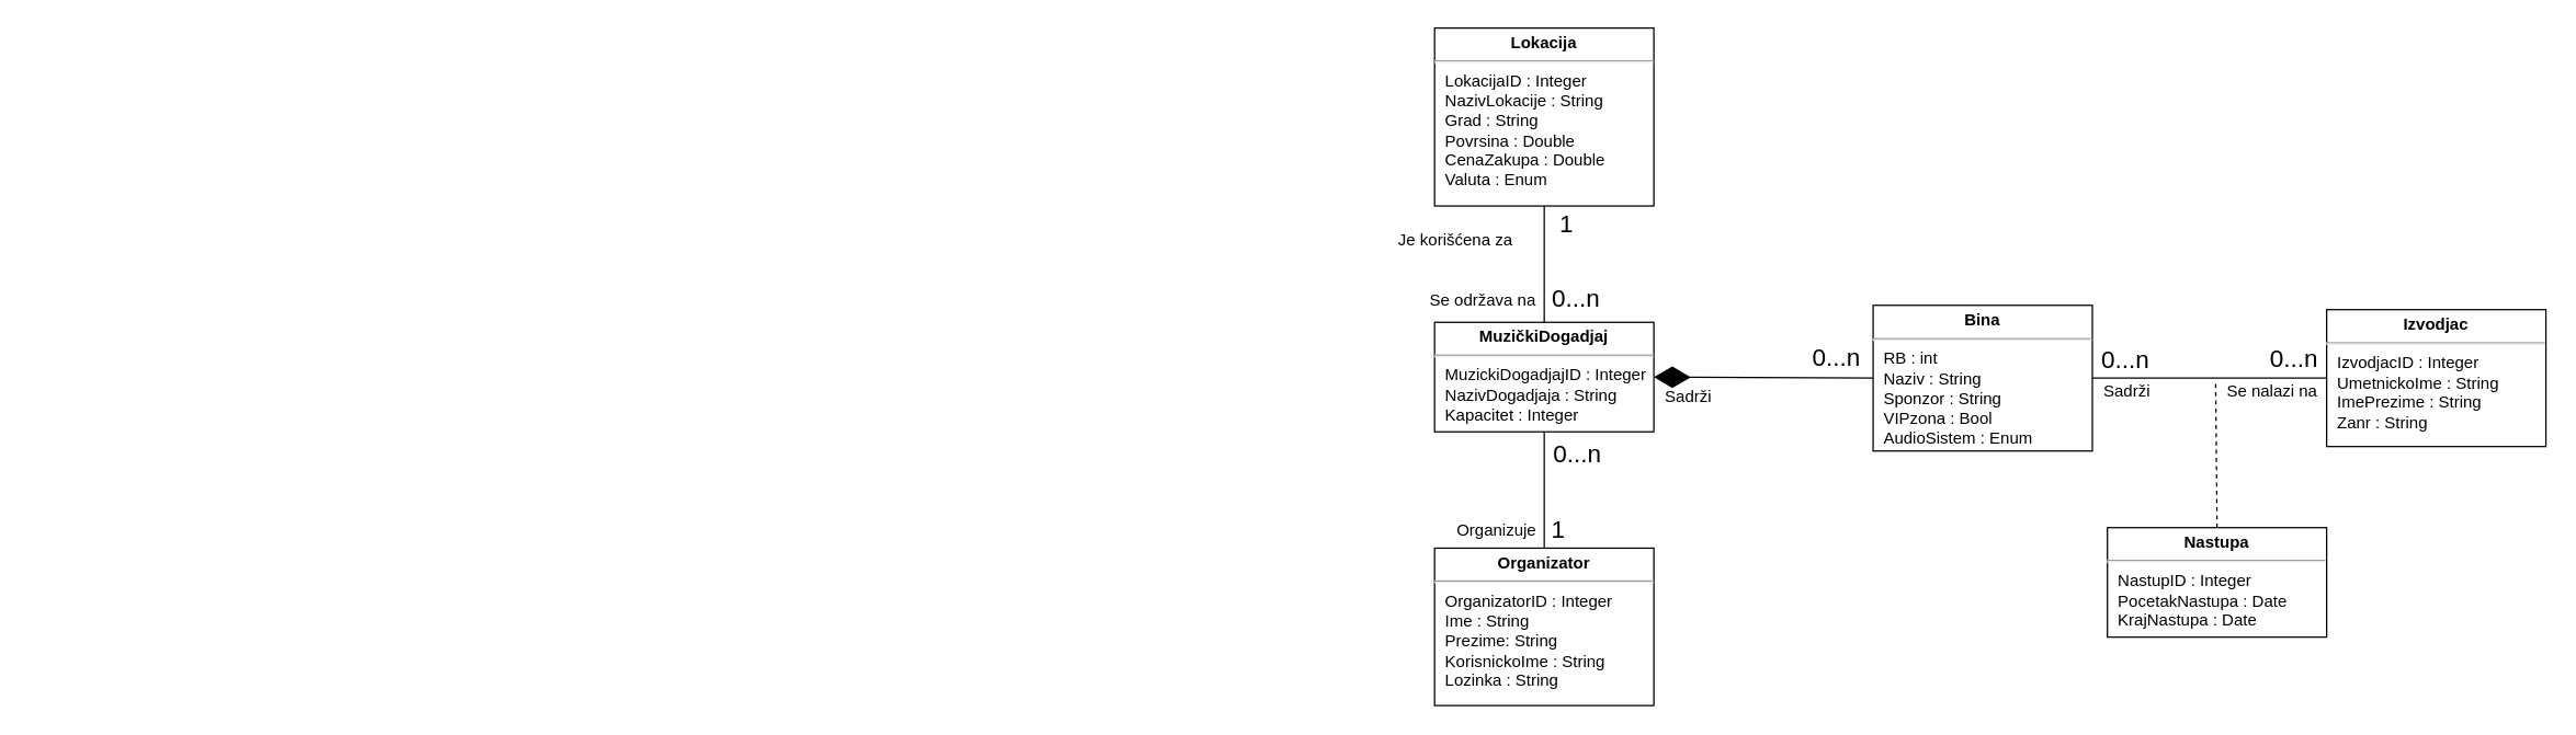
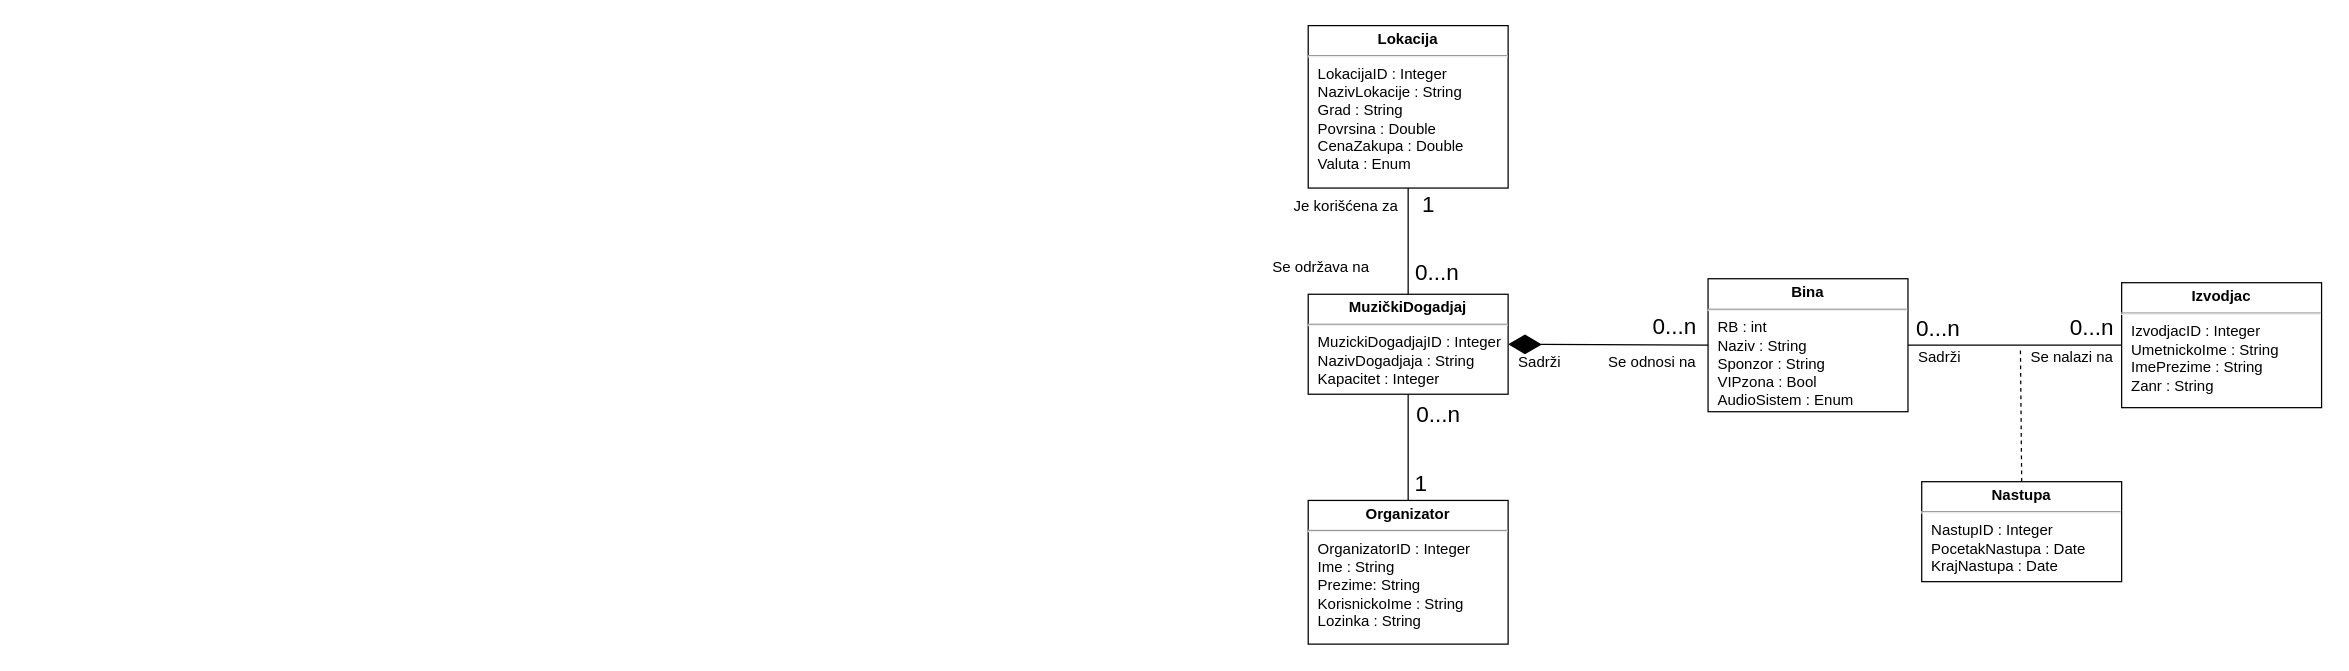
  <mxCell id="0" />
  <mxCell id="1" parent="0" />
  <mxCell id="2" value="&lt;p style=&quot;margin: 4px 0px 0px ; text-align: center&quot;&gt;&lt;b&gt;Organizator&lt;/b&gt;&lt;/p&gt;&lt;hr&gt;&lt;p style=&quot;margin: 0px ; margin-left: 8px&quot;&gt;OrganizatorID : Integer&lt;br&gt;Ime : String&lt;/p&gt;&lt;p style=&quot;margin: 0px ; margin-left: 8px&quot;&gt;Prezime&lt;span&gt;: String&lt;/span&gt;&lt;/p&gt;&lt;p style=&quot;margin: 0px ; margin-left: 8px&quot;&gt;KorisnickoIme : String&lt;/p&gt;&lt;p style=&quot;margin: 0px ; margin-left: 8px&quot;&gt;Lozinka : String&lt;/p&gt;" style="verticalAlign=top;align=left;overflow=fill;fontSize=12;fontFamily=Helvetica;html=1;" vertex="1" parent="1"><mxGeometry x="1046" y="400" width="160" height="115" as="geometry" /></mxCell>
  <mxCell id="3" value="&lt;p style=&quot;margin: 4px 0px 0px ; text-align: center&quot;&gt;&lt;b&gt;MuzičkiDogadjaj&lt;/b&gt;&lt;/p&gt;&lt;hr&gt;&lt;p style=&quot;margin: 0px ; margin-left: 8px&quot;&gt;MuzickiDogadjajID : Integer&lt;/p&gt;&lt;p style=&quot;margin: 0px ; margin-left: 8px&quot;&gt;NazivDogadjaja : String&lt;/p&gt;&lt;p style=&quot;margin: 0px ; margin-left: 8px&quot;&gt;Kapacitet : Integer&lt;/p&gt;" style="verticalAlign=top;align=left;overflow=fill;fontSize=12;fontFamily=Helvetica;html=1;" vertex="1" parent="1"><mxGeometry x="1046" y="235" width="160" height="80" as="geometry" /></mxCell>
  <mxCell id="4" value="&lt;p style=&quot;margin: 4px 0px 0px ; text-align: center&quot;&gt;&lt;b&gt;Bina&lt;/b&gt;&lt;/p&gt;&lt;hr&gt;&lt;p style=&quot;margin: 0px ; margin-left: 8px&quot;&gt;RB : int&lt;/p&gt;&lt;p style=&quot;margin: 0px ; margin-left: 8px&quot;&gt;Naziv : String&lt;br&gt;&lt;font style=&quot;font-size: 12px&quot;&gt;Sponzor&amp;nbsp;: String&lt;/font&gt;&lt;/p&gt;&lt;p style=&quot;margin: 0px 0px 0px 8px&quot;&gt;&lt;font style=&quot;font-size: 12px&quot;&gt;VIPzona : Bool&lt;/font&gt;&lt;/p&gt;&lt;p style=&quot;margin: 0px 0px 0px 8px&quot;&gt;&lt;font style=&quot;font-size: 12px&quot;&gt;AudioSistem : Enum&lt;/font&gt;&lt;/p&gt;&lt;p style=&quot;margin: 0px 0px 0px 8px&quot;&gt;&lt;br&gt;&lt;/p&gt;" style="verticalAlign=top;align=left;overflow=fill;fontSize=12;fontFamily=Helvetica;html=1;" vertex="1" parent="1"><mxGeometry x="1366" y="222.57" width="160" height="106.43" as="geometry" /></mxCell>
  <mxCell id="5" value="&lt;p style=&quot;margin: 4px 0px 0px ; text-align: center&quot;&gt;&lt;b&gt;Lokacija&lt;/b&gt;&lt;/p&gt;&lt;hr&gt;&lt;p style=&quot;margin: 0px ; margin-left: 8px&quot;&gt;LokacijaID : Integer&lt;/p&gt;&lt;p style=&quot;margin: 0px ; margin-left: 8px&quot;&gt;NazivLokacije : String&lt;br&gt;Grad : String&lt;/p&gt;&lt;p style=&quot;margin: 0px ; margin-left: 8px&quot;&gt;Povrsina : Double&lt;/p&gt;&lt;p style=&quot;margin: 0px ; margin-left: 8px&quot;&gt;CenaZakupa : Double&lt;br&gt;Valuta : Enum&lt;/p&gt;&lt;p style=&quot;margin: 0px ; margin-left: 8px&quot;&gt;&lt;br&gt;&lt;/p&gt;" style="verticalAlign=top;align=left;overflow=fill;fontSize=12;fontFamily=Helvetica;html=1;" vertex="1" parent="1"><mxGeometry x="1046" y="20" width="160" height="130" as="geometry" /></mxCell>
  <mxCell id="6" value="" style="endArrow=none;html=1;entryX=0.5;entryY=1;entryDx=0;entryDy=0;" edge="1" parent="1" source="2" target="3"><mxGeometry width="50" height="50" relative="1" as="geometry"><mxPoint x="1166" y="330" as="sourcePoint" /><mxPoint x="1216" y="280" as="targetPoint" /></mxGeometry></mxCell>
  <mxCell id="7" value="&lt;font style=&quot;font-size: 18px&quot;&gt;1&lt;/font&gt;" style="edgeLabel;html=1;align=center;verticalAlign=middle;resizable=0;points=[];" vertex="1" connectable="0" parent="6"><mxGeometry x="-0.792" y="3" relative="1" as="geometry"><mxPoint x="12" y="-5" as="offset" /></mxGeometry></mxCell>
  <mxCell id="8" value="&lt;font style=&quot;font-size: 18px&quot;&gt;0...n&lt;/font&gt;" style="edgeLabel;html=1;align=center;verticalAlign=middle;resizable=0;points=[];" vertex="1" connectable="0" parent="6"><mxGeometry x="0.648" y="2" relative="1" as="geometry"><mxPoint x="25" y="1" as="offset" /></mxGeometry></mxCell>
  <mxCell id="9" value="" style="endArrow=none;html=1;entryX=0.5;entryY=1;entryDx=0;entryDy=0;exitX=0.5;exitY=0;exitDx=0;exitDy=0;" edge="1" parent="1" source="3" target="5"><mxGeometry width="50" height="50" relative="1" as="geometry"><mxPoint x="1196" y="360" as="sourcePoint" /><mxPoint x="1076" y="310" as="targetPoint" /></mxGeometry></mxCell>
  <mxCell id="10" value="" style="endArrow=none;html=1;entryX=1;entryY=0.5;entryDx=0;entryDy=0;exitX=0;exitY=0.5;exitDx=0;exitDy=0;" edge="1" parent="1" source="14" target="4"><mxGeometry width="50" height="50" relative="1" as="geometry"><mxPoint x="1577" y="280" as="sourcePoint" /><mxPoint x="1086" y="320" as="targetPoint" /></mxGeometry></mxCell>
  <mxCell id="11" value="&lt;font style=&quot;font-size: 18px&quot;&gt;1&lt;/font&gt;" style="edgeLabel;html=1;align=center;verticalAlign=middle;resizable=0;points=[];" vertex="1" connectable="0" parent="1"><mxGeometry x="967" y="296" as="geometry"><mxPoint x="174" y="-133" as="offset" /></mxGeometry></mxCell>
  <mxCell id="12" value="&lt;font style=&quot;font-size: 18px&quot;&gt;0...n&lt;/font&gt;" style="edgeLabel;html=1;align=center;verticalAlign=middle;resizable=0;points=[];" vertex="1" connectable="0" parent="1"><mxGeometry x="1143" y="219" as="geometry"><mxPoint x="5" y="-2" as="offset" /></mxGeometry></mxCell>
  <mxCell id="13" value="&lt;font style=&quot;font-size: 18px&quot;&gt;0...n&lt;/font&gt;" style="edgeLabel;html=1;align=center;verticalAlign=middle;resizable=0;points=[];" vertex="1" connectable="0" parent="1"><mxGeometry x="1091" y="276" as="geometry"><mxPoint x="247" y="-16" as="offset" /></mxGeometry></mxCell>
  <mxCell id="14" value="&lt;p style=&quot;margin: 4px 0px 0px ; text-align: center&quot;&gt;&lt;b&gt;Izvodjac&lt;/b&gt;&lt;/p&gt;&lt;hr&gt;&lt;p style=&quot;margin: 0px ; margin-left: 8px&quot;&gt;IzvodjacID : Integer&lt;br&gt;UmetnickoIme : String&lt;/p&gt;&lt;p style=&quot;margin: 0px ; margin-left: 8px&quot;&gt;ImePrezime : String&lt;/p&gt;&lt;p style=&quot;margin: 0px ; margin-left: 8px&quot;&gt;Zanr : String&lt;/p&gt;" style="verticalAlign=top;align=left;overflow=fill;fontSize=12;fontFamily=Helvetica;html=1;" vertex="1" parent="1"><mxGeometry x="1697" y="225.75" width="160" height="100" as="geometry" /></mxCell>
  <mxCell id="15" value="&lt;font style=&quot;font-size: 18px&quot;&gt;0...n&lt;/font&gt;" style="edgeLabel;html=1;align=center;verticalAlign=middle;resizable=0;points=[];" vertex="1" connectable="0" parent="1"><mxGeometry x="20" y="133" as="geometry"><mxPoint x="1529" y="129" as="offset" /></mxGeometry></mxCell>
  <mxCell id="16" value="" style="endArrow=diamondThin;endFill=1;endSize=24;html=1;entryX=1;entryY=0.5;entryDx=0;entryDy=0;exitX=0;exitY=0.5;exitDx=0;exitDy=0;" edge="1" parent="1" source="4" target="3"><mxGeometry width="160" relative="1" as="geometry"><mxPoint x="1426" y="370" as="sourcePoint" /><mxPoint x="1586" y="370" as="targetPoint" /></mxGeometry></mxCell>
- <mxCell id="17" value="Organizuje" style="text;html=1;align=center;verticalAlign=middle;resizable=0;points=[];autosize=1;" vertex="1" parent="1"><mxGeometry x="1056" y="377" width="70" height="20" as="geometry" /></mxCell>
- <mxCell id="18" value="Se održava na" style="text;html=1;align=center;verticalAlign=middle;resizable=0;points=[];autosize=1;" vertex="1" parent="1"><mxGeometry x="1036" y="209" width="90" height="20" as="geometry" /></mxCell>
- <mxCell id="19" value="Je korišćena za" style="text;html=1;align=center;verticalAlign=middle;resizable=0;points=[];autosize=1;" vertex="1" parent="1"><mxGeometry x="1011" y="165" width="100" height="20" as="geometry" /></mxCell>
+ <mxCell id="18" value="Se održava na" style="text;html=1;align=center;verticalAlign=middle;resizable=0;points=[];autosize=1;" vertex="1" parent="1"><mxGeometry x="1011" y="204" width="90" height="20" as="geometry" /></mxCell>
+ <mxCell id="19" value="Je korišćena za" style="text;html=1;align=center;verticalAlign=middle;resizable=0;points=[];autosize=1;" vertex="1" parent="1"><mxGeometry x="1026" y="155" width="100" height="20" as="geometry" /></mxCell>
  <mxCell id="20" value="Sadrži" style="text;html=1;align=center;verticalAlign=middle;resizable=0;points=[];autosize=1;" vertex="1" parent="1"><mxGeometry x="1206" y="280" width="50" height="20" as="geometry" /></mxCell>
+ <mxCell id="21" value="Se odnosi na" style="text;html=1;align=center;verticalAlign=middle;resizable=0;points=[];autosize=1;" vertex="1" parent="1"><mxGeometry x="1276" y="280" width="90" height="20" as="geometry" /></mxCell>
  <mxCell id="22" value="Se nalazi na" style="text;html=1;align=center;verticalAlign=middle;resizable=0;points=[];autosize=1;" vertex="1" parent="1"><mxGeometry x="1617" y="276" width="80" height="20" as="geometry" /></mxCell>
  <mxCell id="23" value="Sadrži" style="text;html=1;align=center;verticalAlign=middle;resizable=0;points=[];autosize=1;" vertex="1" parent="1"><mxGeometry x="1526" y="276" width="50" height="20" as="geometry" /></mxCell>
  <mxCell id="24" value="&lt;p style=&quot;margin: 4px 0px 0px ; text-align: center&quot;&gt;&lt;b&gt;Nastupa&lt;/b&gt;&lt;/p&gt;&lt;hr&gt;&lt;p style=&quot;margin: 0px ; margin-left: 8px&quot;&gt;NastupID : Integer&lt;/p&gt;&lt;p style=&quot;margin: 0px 0px 0px 8px&quot;&gt;PocetakNastupa : Date&lt;br&gt;&lt;/p&gt;&lt;p style=&quot;margin: 0px 0px 0px 8px&quot;&gt;KrajNastupa : Date&lt;br&gt;&lt;/p&gt;&lt;p style=&quot;margin: 0px ; margin-left: 8px&quot;&gt;&lt;br&gt;&lt;/p&gt;" style="verticalAlign=top;align=left;overflow=fill;fontSize=12;fontFamily=Helvetica;html=1;" vertex="1" parent="1"><mxGeometry x="1537" y="385" width="160" height="80" as="geometry" /></mxCell>
  <mxCell id="25" value="" style="endArrow=none;dashed=1;html=1;exitX=0.5;exitY=0;exitDx=0;exitDy=0;" edge="1" parent="1" source="24"><mxGeometry width="50" height="50" relative="1" as="geometry"><mxPoint x="1766" y="390" as="sourcePoint" /><mxPoint x="1616" y="279" as="targetPoint" /></mxGeometry></mxCell>
  <mxCell id="26" value="&lt;font style=&quot;font-size: 18px&quot;&gt;0...n&lt;/font&gt;" style="edgeLabel;html=1;align=center;verticalAlign=middle;resizable=0;points=[];" vertex="1" connectable="0" parent="1"><mxGeometry x="143" y="132" as="geometry"><mxPoint x="1529" y="129" as="offset" /></mxGeometry></mxCell>
